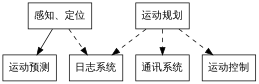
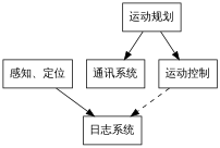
  digraph {
    node [shape=box]
    edge [style=dashed]
    "感知、定位"
-   "运动预测"
    "日志系统"
    "运动规划"
    "通讯系统"
    "运动控制"
-   "感知、定位" -> "运动预测" [style=""]
-   "感知、定位" -> "日志系统"
-   "运动规划" -> "日志系统"
-   "运动规划" -> "通讯系统"
-   "运动规划" -> "运动控制"
+   "感知、定位" -> "日志系统" [style=solid]
+   "运动控制" -> "日志系统"
+   "运动规划" -> "通讯系统" [style=solid]
+   "运动规划" -> "运动控制" [style=""]
  }
